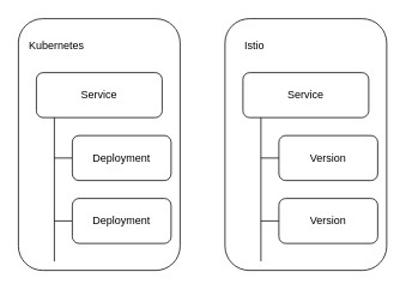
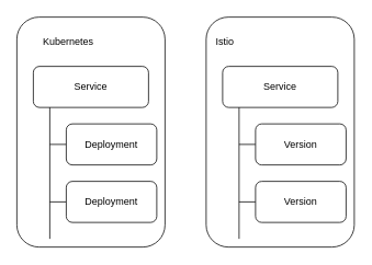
  <mxCell id="0" />
  <mxCell id="1" parent="0" />
  <mxCell id="2" value="" style="rounded=1;whiteSpace=wrap;html=1;" vertex="1" parent="1"><mxGeometry x="20" y="20" width="180" height="280" as="geometry" /></mxCell>
  <mxCell id="3" value="Service" style="rounded=1;whiteSpace=wrap;html=1;" vertex="1" parent="1"><mxGeometry x="40" y="80" width="140" height="50" as="geometry" /></mxCell>
  <mxCell id="4" value="" style="endArrow=none;html=1;" edge="1" parent="1"><mxGeometry width="50" height="50" relative="1" as="geometry"><mxPoint x="60" y="290" as="sourcePoint" /><mxPoint x="60" y="130" as="targetPoint" /></mxGeometry></mxCell>
  <mxCell id="5" style="edgeStyle=orthogonalEdgeStyle;rounded=0;orthogonalLoop=1;jettySize=auto;html=1;endArrow=none;endFill=0;" edge="1" parent="1" source="6"><mxGeometry relative="1" as="geometry"><mxPoint x="60" y="175" as="targetPoint" /></mxGeometry></mxCell>
  <mxCell id="6" value="Deployment" style="rounded=1;whiteSpace=wrap;html=1;" vertex="1" parent="1"><mxGeometry x="80" y="150" width="110" height="50" as="geometry" /></mxCell>
  <mxCell id="7" style="edgeStyle=orthogonalEdgeStyle;rounded=0;orthogonalLoop=1;jettySize=auto;html=1;endArrow=none;endFill=0;" edge="1" parent="1" source="8"><mxGeometry relative="1" as="geometry"><mxPoint x="60" y="245" as="targetPoint" /></mxGeometry></mxCell>
  <mxCell id="8" value="Deployment" style="rounded=1;whiteSpace=wrap;html=1;" vertex="1" parent="1"><mxGeometry x="80" y="220" width="110" height="50" as="geometry" /></mxCell>
- <mxCell id="9" value="Kubernetes" style="text;html=1;strokeColor=none;fillColor=none;align=left;verticalAlign=middle;whiteSpace=wrap;rounded=0;" vertex="1" parent="1"><mxGeometry x="30" y="30" width="130" height="40" as="geometry" /></mxCell>
+ <mxCell id="9" value="Kubernetes" style="text;html=1;strokeColor=none;fillColor=none;align=left;verticalAlign=middle;whiteSpace=wrap;rounded=0;" vertex="1" parent="1"><mxGeometry x="50" y="30" width="130" height="40" as="geometry" /></mxCell>
  <mxCell id="10" value="" style="rounded=1;whiteSpace=wrap;html=1;" vertex="1" parent="1"><mxGeometry x="250" y="20" width="180" height="280" as="geometry" /></mxCell>
  <mxCell id="11" value="Service" style="rounded=1;whiteSpace=wrap;html=1;" vertex="1" parent="1"><mxGeometry x="270" y="80" width="140" height="50" as="geometry" /></mxCell>
  <mxCell id="12" value="" style="endArrow=none;html=1;" edge="1" parent="1"><mxGeometry width="50" height="50" relative="1" as="geometry"><mxPoint x="290" y="290" as="sourcePoint" /><mxPoint x="290" y="130" as="targetPoint" /></mxGeometry></mxCell>
  <mxCell id="13" style="edgeStyle=orthogonalEdgeStyle;rounded=0;orthogonalLoop=1;jettySize=auto;html=1;endArrow=none;endFill=0;" edge="1" parent="1" source="14"><mxGeometry relative="1" as="geometry"><mxPoint x="290" y="175" as="targetPoint" /></mxGeometry></mxCell>
  <mxCell id="14" value="Version" style="rounded=1;whiteSpace=wrap;html=1;" vertex="1" parent="1"><mxGeometry x="310" y="150" width="110" height="50" as="geometry" /></mxCell>
  <mxCell id="15" style="edgeStyle=orthogonalEdgeStyle;rounded=0;orthogonalLoop=1;jettySize=auto;html=1;endArrow=none;endFill=0;" edge="1" parent="1" source="16"><mxGeometry relative="1" as="geometry"><mxPoint x="290" y="245" as="targetPoint" /></mxGeometry></mxCell>
  <mxCell id="16" value="Version" style="rounded=1;whiteSpace=wrap;html=1;" vertex="1" parent="1"><mxGeometry x="310" y="220" width="110" height="50" as="geometry" /></mxCell>
- <mxCell id="17" value="Istio" style="text;html=1;strokeColor=none;fillColor=none;align=left;verticalAlign=middle;whiteSpace=wrap;rounded=0;" vertex="1" parent="1"><mxGeometry x="270" y="30" width="130" height="40" as="geometry" /></mxCell>
+ <mxCell id="17" value="Istio" style="text;html=1;strokeColor=none;fillColor=none;align=left;verticalAlign=middle;whiteSpace=wrap;rounded=0;" vertex="1" parent="1"><mxGeometry x="260" y="30" width="130" height="40" as="geometry" /></mxCell>
